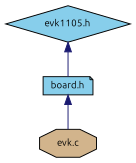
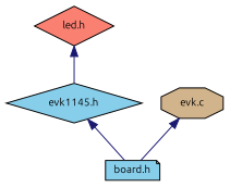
  digraph {
    fontname=Ubuntu
    node [color=black fillcolor=skyblue fontname=Ubuntu fontsize=10 shape=diamond style=filled]
    edge [color=midnightblue dir=back fontname=Ubuntu fontsize=10 labelfontname=FreeSans labelfontsize=10 style=solid]
-   n2 [height=0.2 label="evk1105.h" width=0.4]
+   n1 [fillcolor=salmon fontcolor=black height=0.2 label="led.h" width=0.4]
+   n2 [height=0.2 label="evk1145.h" width=0.4]
    n3 [height=0.2 label="board.h" shape=note width=0.4]
    n4 [fillcolor=tan height=0.2 label="evk.c" shape=octagon width=0.4]
+   n1 -> n2
    n2 -> n3
-   n3 -> n4
+   n4 -> n3
  }
